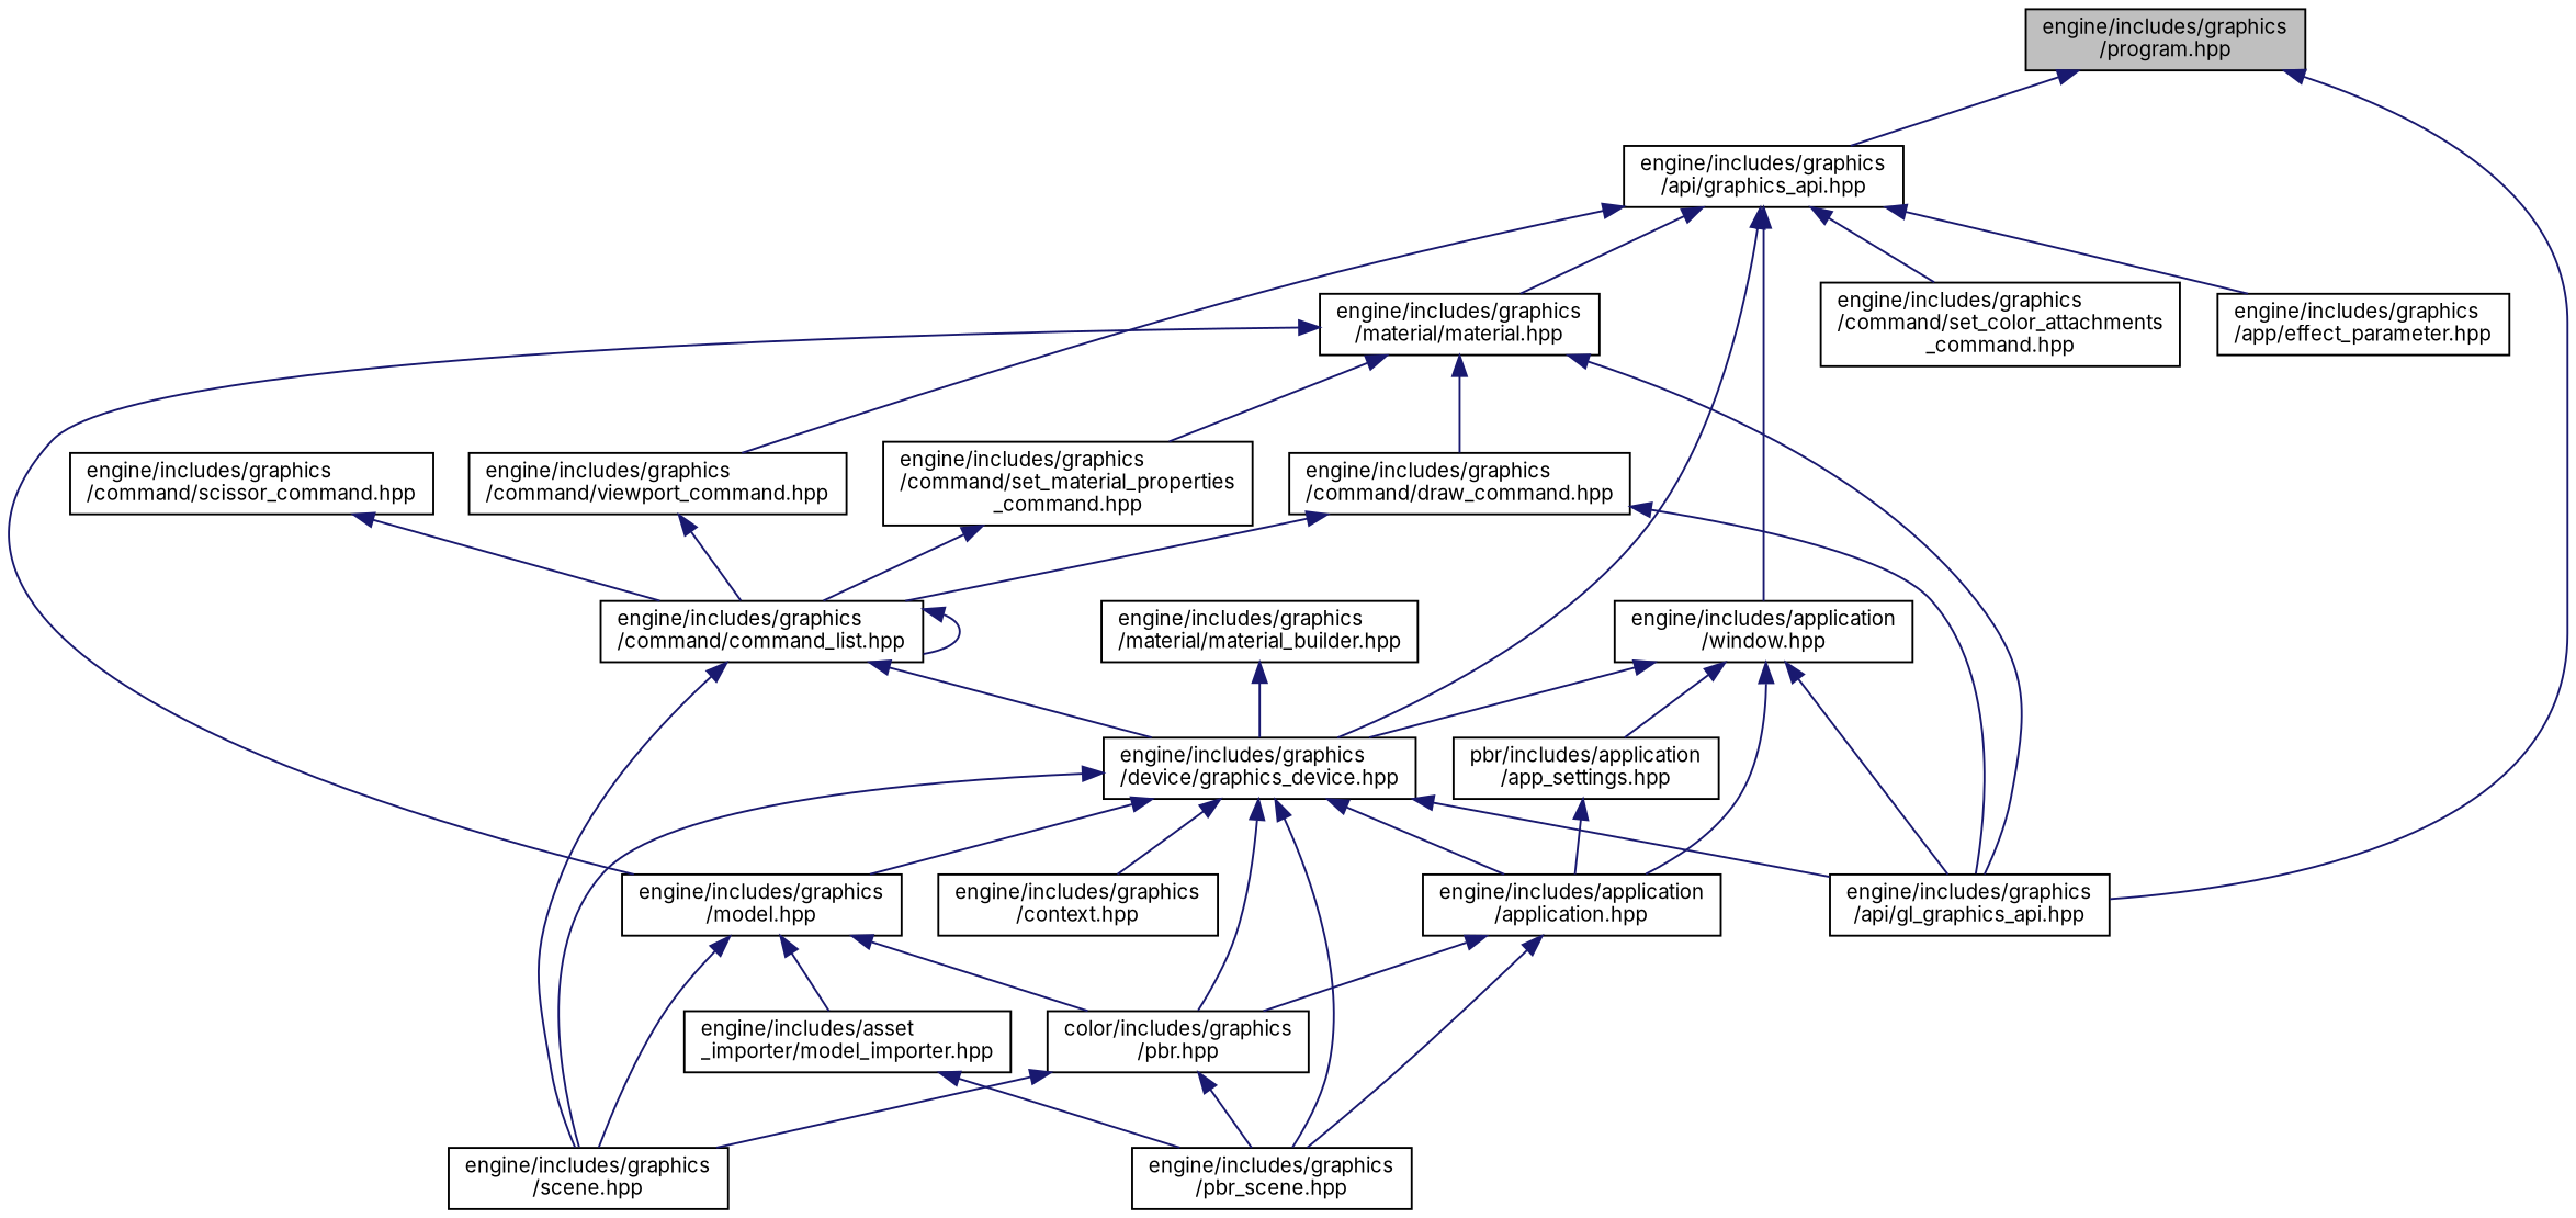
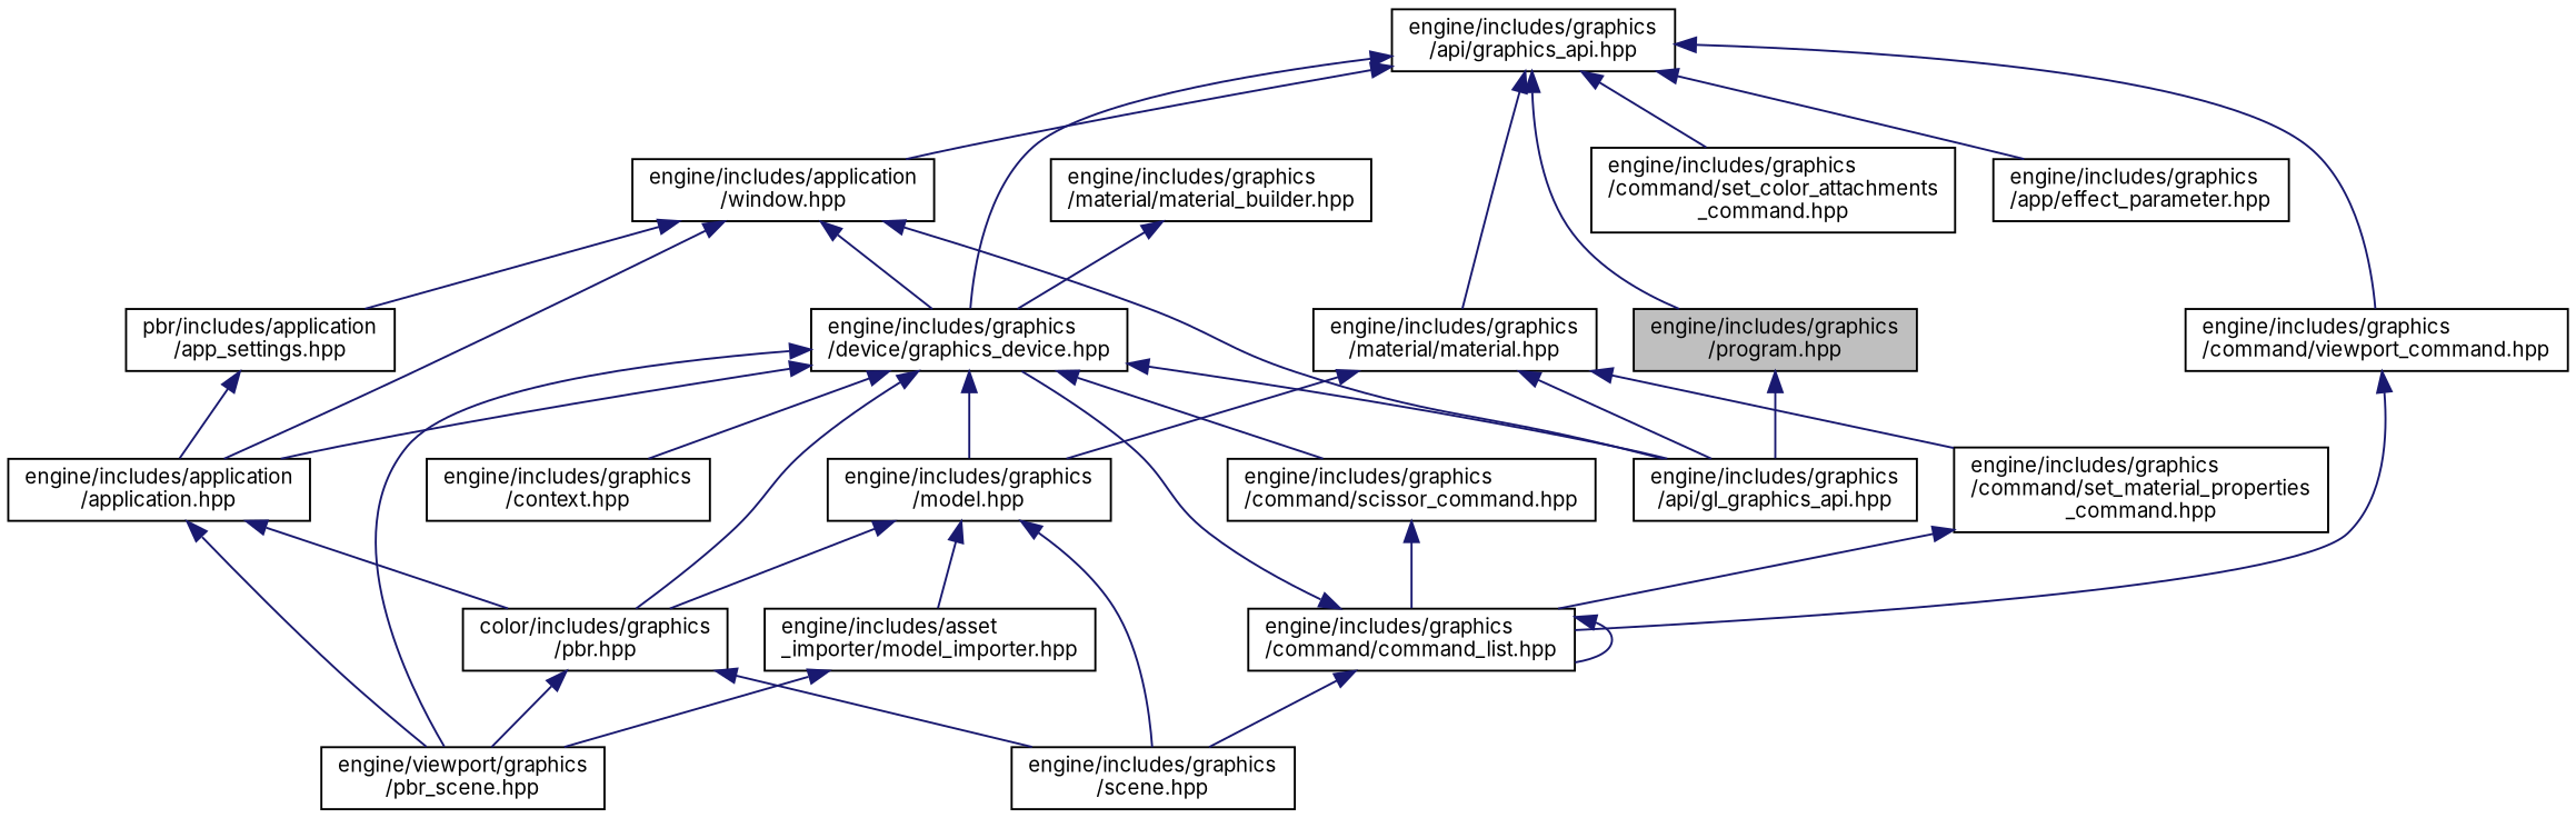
  digraph {
    fontname=Inter
    node [color=black fillcolor=white fontname=Inter fontsize=10 shape=record style=filled]
    edge [color=midnightblue dir=back fontname=Inter fontsize=10 labelfontname=Helvetica labelfontsize=10 style=solid]
    n1 [fillcolor=grey75 fontcolor=black height=0.2 label="engine/includes/graphics\l/program.hpp" width=0.4]
    n2 [height=0.2 label="engine/includes/graphics\l/api/gl_graphics_api.hpp" width=0.4]
    n3 [height=0.2 label="engine/includes/graphics\l/api/graphics_api.hpp" width=0.4]
    n4 [height=0.2 label="engine/includes/application\l/window.hpp" width=0.4]
    n5 [height=0.2 label="engine/includes/graphics\l/device/graphics_device.hpp" width=0.4]
    n6 [height=0.2 label="engine/includes/graphics\l/command/set_color_attachments\l_command.hpp" width=0.4]
    n7 [height=0.2 label="engine/includes/graphics\l/command/viewport_command.hpp" width=0.4]
    n8 [height=0.2 label="engine/includes/graphics\l/app/effect_parameter.hpp" width=0.4]
    n9 [height=0.2 label="engine/includes/graphics\l/material/material.hpp" width=0.4]
    n10 [height=0.2 label="pbr/includes/application\l/app_settings.hpp" width=0.4]
    n11 [height=0.2 label="engine/includes/application\l/application.hpp" width=0.4]
    n12 [height=0.2 label="color/includes/graphics\l/pbr.hpp" width=0.4]
-   n13 [height=0.2 label="engine/includes/graphics\l/pbr_scene.hpp" width=0.4]
+   n13 [height=0.2 label="engine/viewport/graphics\l/pbr_scene.hpp" width=0.4]
    n14 [height=0.2 label="engine/includes/graphics\l/scene.hpp" width=0.4]
    n15 [height=0.2 label="engine/includes/graphics\l/context.hpp" width=0.4]
    n16 [height=0.2 label="engine/includes/graphics\l/model.hpp" width=0.4]
    n17 [height=0.2 label="engine/includes/graphics\l/command/scissor_command.hpp" width=0.4]
    n18 [height=0.2 label="engine/includes/graphics\l/command/command_list.hpp" width=0.4]
-   n19 [height=0.2 label="engine/includes/graphics\l/command/draw_command.hpp" width=0.4]
    n20 [height=0.2 label="engine/includes/graphics\l/command/set_material_properties\l_command.hpp" width=0.4]
    n21 [height=0.2 label="engine/includes/asset\l_importer/model_importer.hpp" width=0.4]
    n22 [height=0.2 label="engine/includes/graphics\l/material/material_builder.hpp" width=0.4]
    n1 -> n2
-   n1 -> n3
+   n3 -> n1
    n3 -> n4
    n3 -> n5
    n3 -> n6
    n3 -> n7
    n3 -> n8
    n3 -> n9
    n4 -> n2
    n4 -> n5
    n4 -> n10
    n4 -> n11
    n5 -> n2
    n5 -> n11
    n5 -> n12
    n5 -> n13
-   n5 -> n14
+   n5 -> n17
    n5 -> n15
    n5 -> n16
    n7 -> n18
    n9 -> n2
    n9 -> n16
-   n9 -> n19
    n9 -> n20
    n10 -> n11
    n11 -> n12
    n11 -> n13
    n12 -> n13
    n12 -> n14
    n16 -> n12
    n16 -> n14
    n16 -> n21
    n17 -> n18
    n18 -> n5
    n18 -> n14
    n18 -> n18
-   n19 -> n2
-   n19 -> n18
    n20 -> n18
    n21 -> n13
    n22 -> n5
  }
